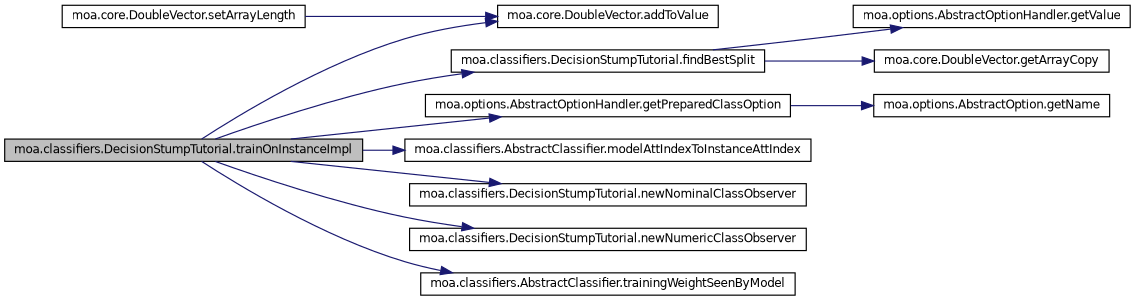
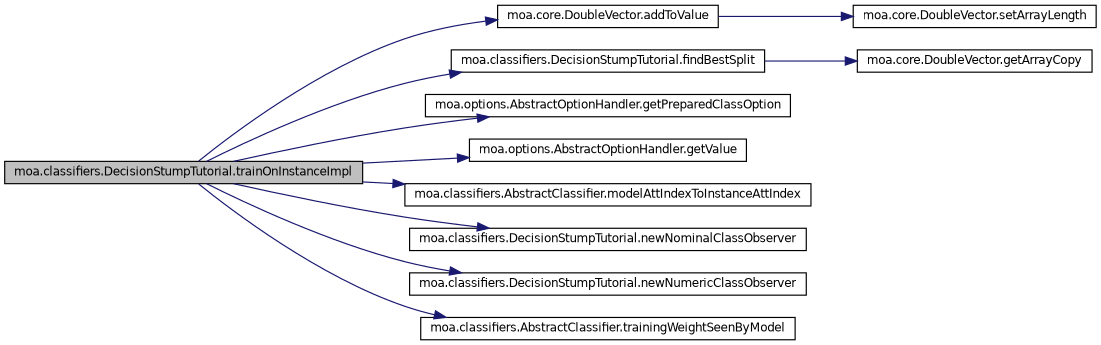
  digraph {
    rankdir=LR
    node [color=black fillcolor=white fontname=Helvetica fontsize=10 shape=record style=filled]
    edge [color=midnightblue fontname=Helvetica fontsize=10 labelfontname=Helvetica labelfontsize=10 style=solid]
    n1 [fillcolor=grey75 fontcolor=black height=0.2 label="moa.classifiers.DecisionStumpTutorial.trainOnInstanceImpl" width=0.4]
    n2 [height=0.2 label="moa.core.DoubleVector.addToValue" width=0.4]
    n3 [height=0.2 label="moa.classifiers.DecisionStumpTutorial.findBestSplit" width=0.4]
    n4 [height=0.2 label="moa.options.AbstractOptionHandler.getPreparedClassOption" width=0.4]
    n5 [height=0.2 label="moa.options.AbstractOptionHandler.getValue" width=0.4]
    n6 [height=0.2 label="moa.classifiers.AbstractClassifier.modelAttIndexToInstanceAttIndex" width=0.4]
    n7 [height=0.2 label="moa.classifiers.DecisionStumpTutorial.newNominalClassObserver" width=0.4]
    n8 [height=0.2 label="moa.classifiers.DecisionStumpTutorial.newNumericClassObserver" width=0.4]
    n9 [height=0.2 label="moa.classifiers.AbstractClassifier.trainingWeightSeenByModel" width=0.4]
    n10 [height=0.2 label="moa.core.DoubleVector.setArrayLength" width=0.4]
    n11 [height=0.2 label="moa.core.DoubleVector.getArrayCopy" width=0.4]
-   n12 [height=0.2 label="moa.options.AbstractOption.getName" width=0.4]
    n1 -> n2
    n1 -> n3
    n1 -> n4
-   n3 -> n5
+   n1 -> n5
    n1 -> n6
    n1 -> n7
    n1 -> n8
    n1 -> n9
-   n10 -> n2
+   n2 -> n10
    n3 -> n11
-   n4 -> n12
  }
